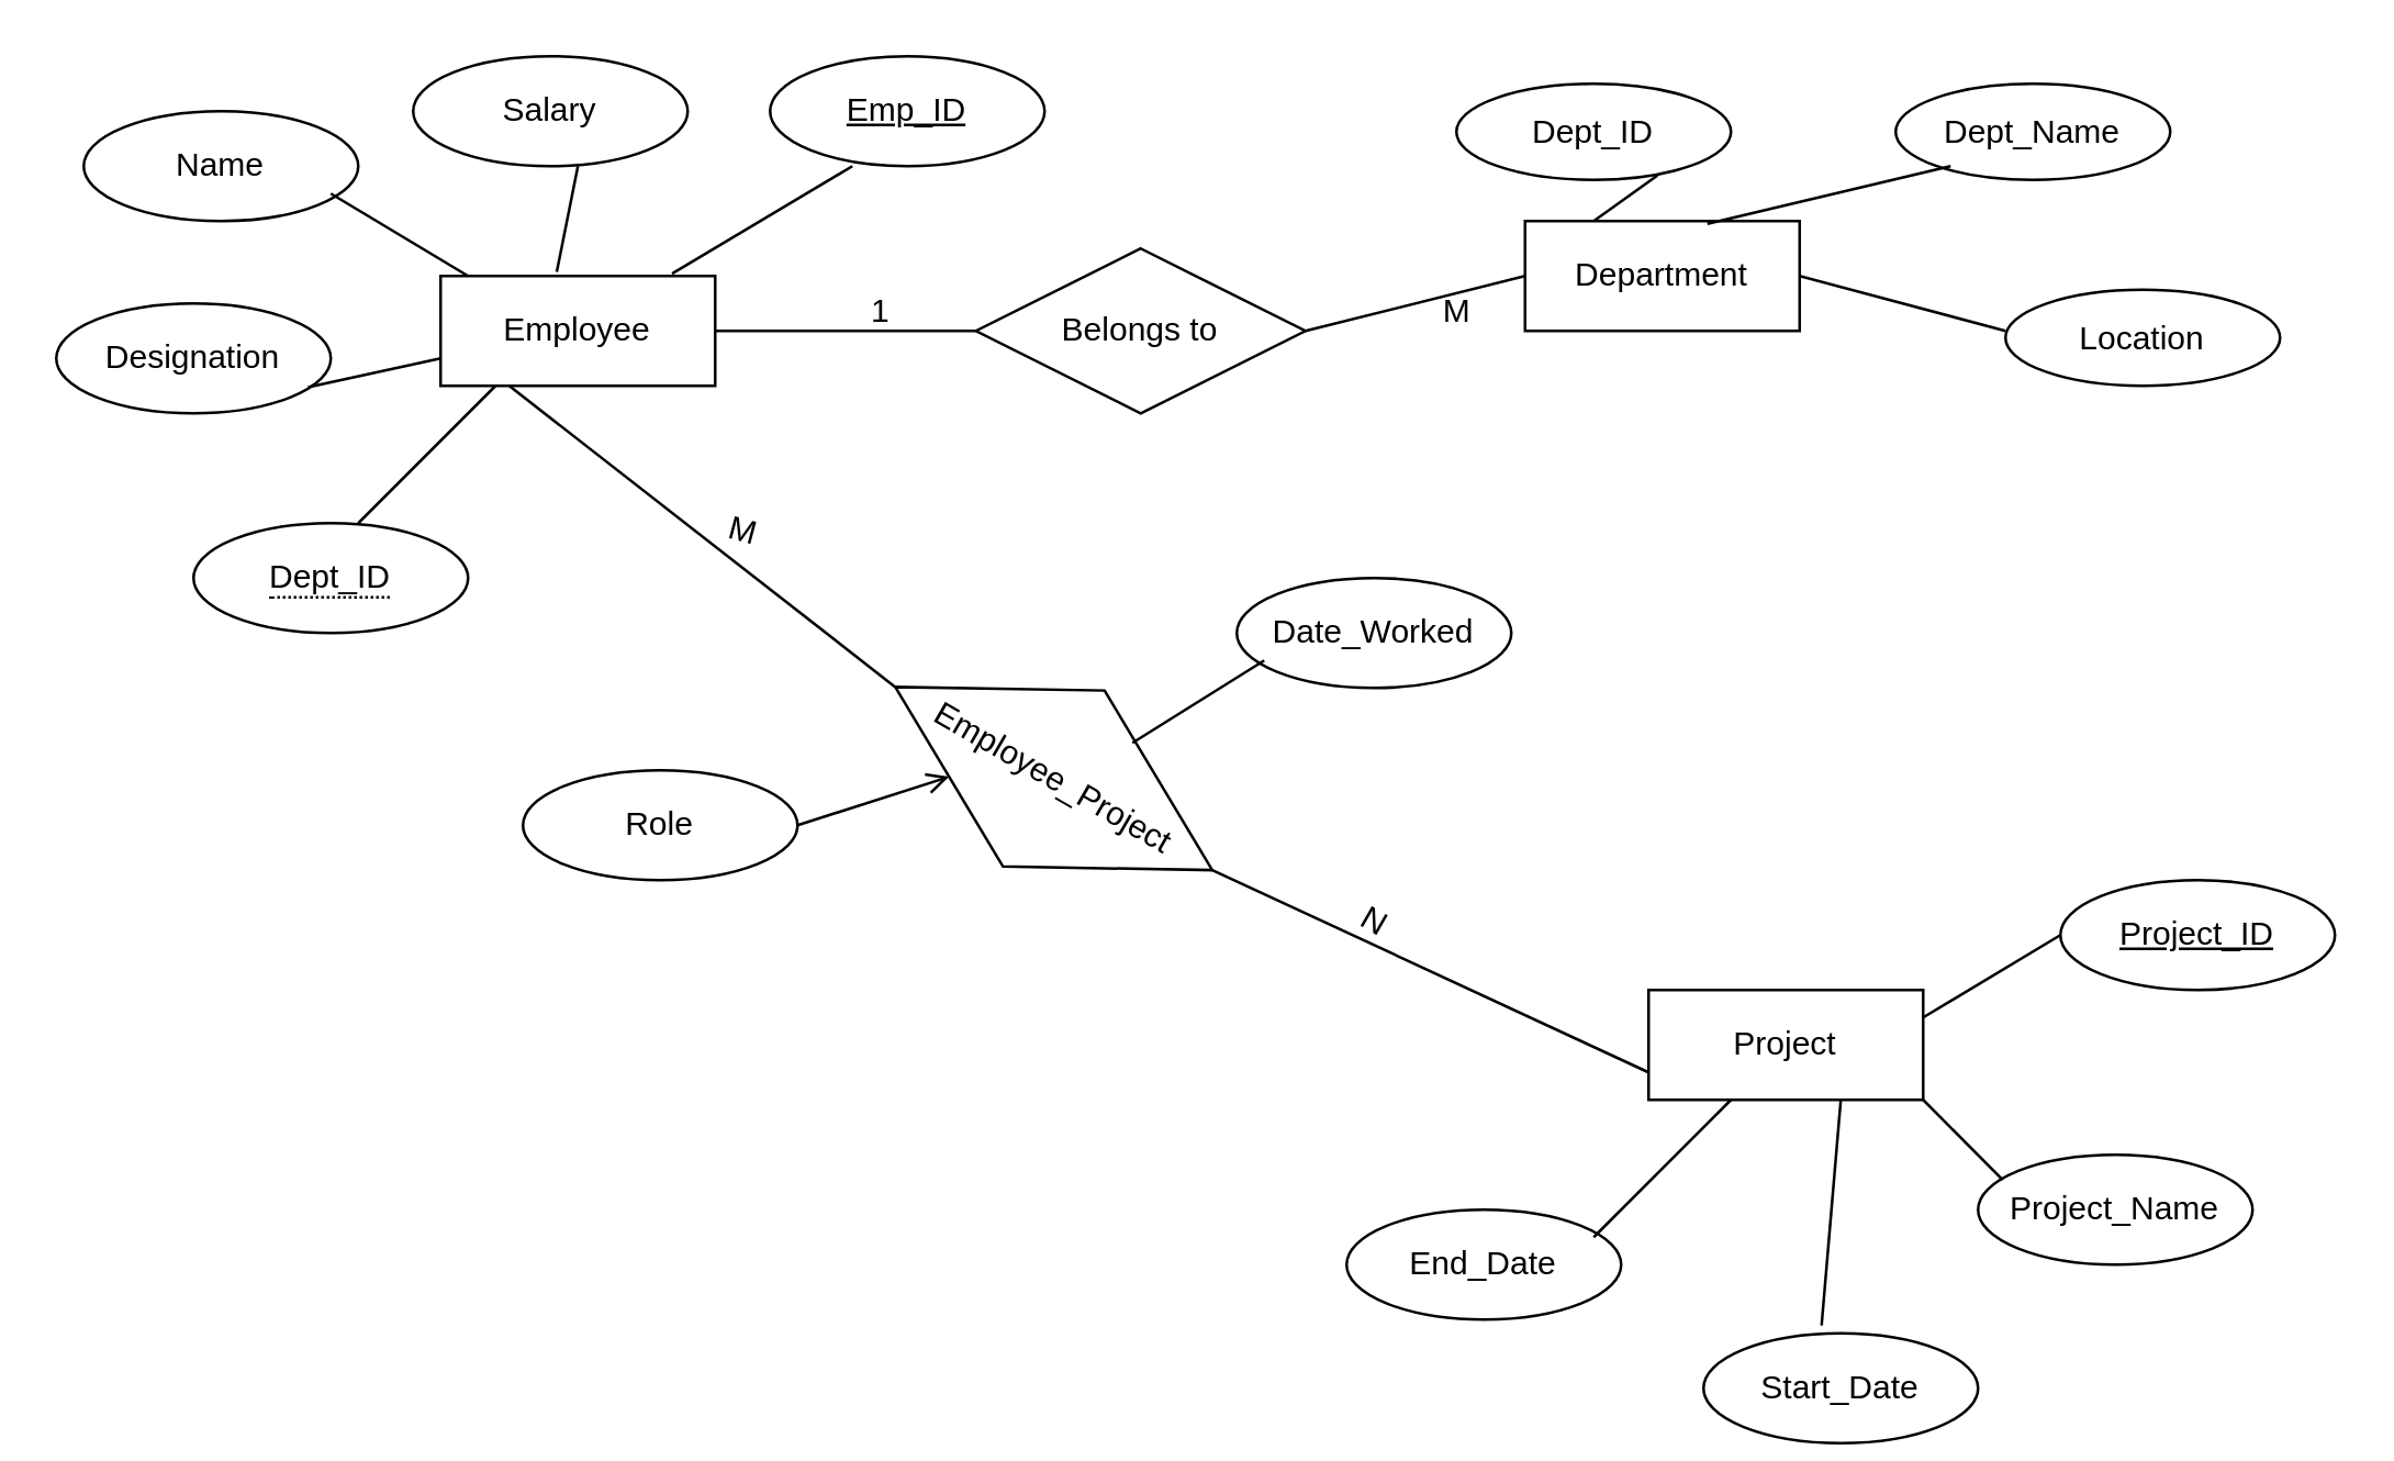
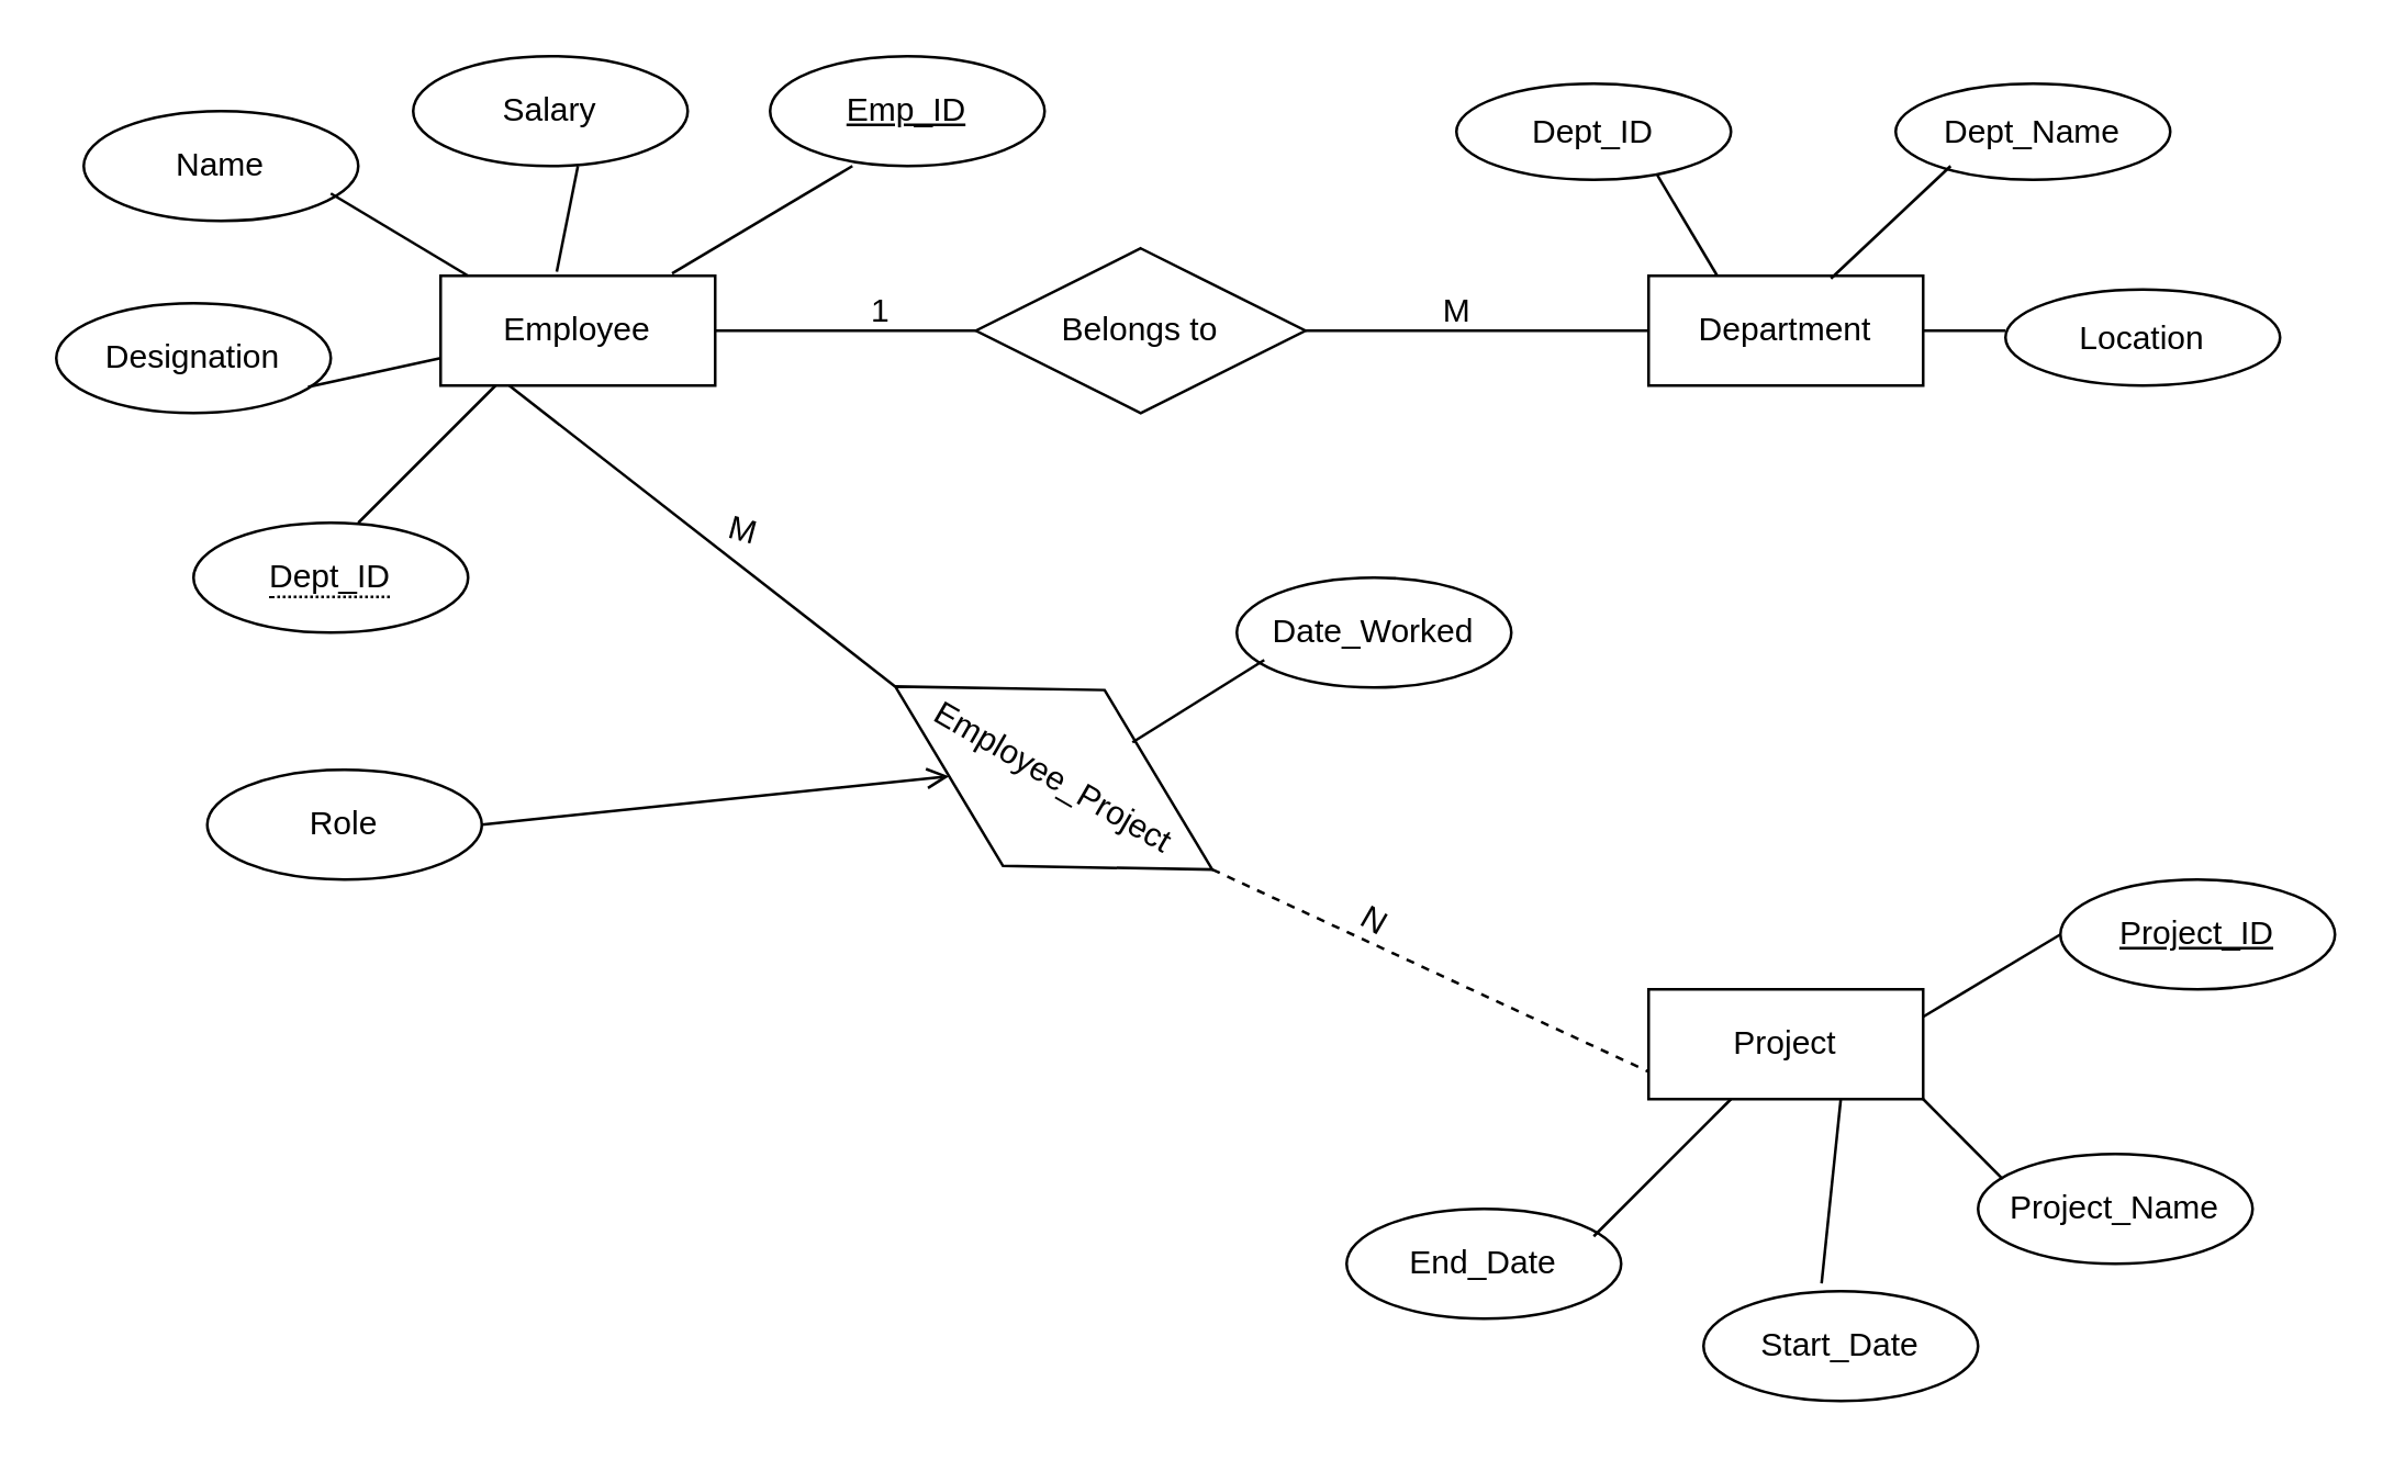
  <mxCell id="0" />
  <mxCell id="1" parent="0" />
- <mxCell id="2" value="Department" style="whiteSpace=wrap;html=1;align=center;" vertex="1" parent="1"><mxGeometry x="555" y="80" width="100" height="40" as="geometry" /></mxCell>
+ <mxCell id="2" value="Department" style="whiteSpace=wrap;html=1;align=center;" vertex="1" parent="1"><mxGeometry x="600" y="100" width="100" height="40" as="geometry" /></mxCell>
  <mxCell id="3" value="Employee" style="whiteSpace=wrap;html=1;align=center;" vertex="1" parent="1"><mxGeometry x="160" y="100" width="100" height="40" as="geometry" /></mxCell>
  <mxCell id="4" value="Project" style="whiteSpace=wrap;html=1;align=center;" vertex="1" parent="1"><mxGeometry x="600" y="360" width="100" height="40" as="geometry" /></mxCell>
  <mxCell id="5" value="&lt;u&gt;Emp_ID&lt;/u&gt;" style="ellipse;whiteSpace=wrap;html=1;align=center;" vertex="1" parent="1"><mxGeometry x="280" y="20" width="100" height="40" as="geometry" /></mxCell>
  <mxCell id="6" value="Designation" style="ellipse;whiteSpace=wrap;html=1;align=center;" vertex="1" parent="1"><mxGeometry x="20" y="110" width="100" height="40" as="geometry" /></mxCell>
  <mxCell id="7" value="Name" style="ellipse;whiteSpace=wrap;html=1;align=center;" vertex="1" parent="1"><mxGeometry x="30" y="40" width="100" height="40" as="geometry" /></mxCell>
  <mxCell id="8" value="&lt;span style=&quot;border-bottom: 1px dotted&quot;&gt;Dept_ID&lt;/span&gt;" style="ellipse;whiteSpace=wrap;html=1;align=center;" vertex="1" parent="1"><mxGeometry x="70" y="190" width="100" height="40" as="geometry" /></mxCell>
  <mxCell id="9" value="Salary" style="ellipse;whiteSpace=wrap;html=1;align=center;" vertex="1" parent="1"><mxGeometry x="150" y="20" width="100" height="40" as="geometry" /></mxCell>
  <mxCell id="10" value="Dept_ID" style="ellipse;whiteSpace=wrap;html=1;align=center;" vertex="1" parent="1"><mxGeometry x="530" y="30" width="100" height="35" as="geometry" /></mxCell>
  <mxCell id="11" value="Location" style="ellipse;whiteSpace=wrap;html=1;align=center;" vertex="1" parent="1"><mxGeometry x="730" y="105" width="100" height="35" as="geometry" /></mxCell>
  <mxCell id="12" value="Dept_Name" style="ellipse;whiteSpace=wrap;html=1;align=center;" vertex="1" parent="1"><mxGeometry x="690" y="30" width="100" height="35" as="geometry" /></mxCell>
  <mxCell id="13" value="End_Date" style="ellipse;whiteSpace=wrap;html=1;align=center;" vertex="1" parent="1"><mxGeometry x="490" y="440" width="100" height="40" as="geometry" /></mxCell>
- <mxCell id="14" value="Start_Date" style="ellipse;whiteSpace=wrap;html=1;align=center;" vertex="1" parent="1"><mxGeometry x="620" y="485" width="100" height="40" as="geometry" /></mxCell>
+ <mxCell id="14" value="Start_Date" style="ellipse;whiteSpace=wrap;html=1;align=center;" vertex="1" parent="1"><mxGeometry x="620" y="470" width="100" height="40" as="geometry" /></mxCell>
  <mxCell id="15" value="Project_Name" style="ellipse;whiteSpace=wrap;html=1;align=center;" vertex="1" parent="1"><mxGeometry x="720" y="420" width="100" height="40" as="geometry" /></mxCell>
  <mxCell id="16" value="&lt;u&gt;Project_ID&lt;/u&gt;" style="ellipse;whiteSpace=wrap;html=1;align=center;" vertex="1" parent="1"><mxGeometry x="750" y="320" width="100" height="40" as="geometry" /></mxCell>
  <mxCell id="17" value="Belongs to" style="shape=rhombus;perimeter=rhombusPerimeter;whiteSpace=wrap;html=1;align=center;" vertex="1" parent="1"><mxGeometry x="355" y="90" width="120" height="60" as="geometry" /></mxCell>
  <mxCell id="18" value="Employee_Project" style="shape=rhombus;perimeter=rhombusPerimeter;whiteSpace=wrap;html=1;align=center;rotation=30;" vertex="1" parent="1"><mxGeometry x="316.66" y="245.99" width="133.34" height="74.01" as="geometry" /></mxCell>
- <mxCell id="19" value="Role" style="ellipse;whiteSpace=wrap;html=1;align=center;" vertex="1" parent="1"><mxGeometry x="190" y="280" width="100" height="40" as="geometry" /></mxCell>
+ <mxCell id="19" value="Role" style="ellipse;whiteSpace=wrap;html=1;align=center;" vertex="1" parent="1"><mxGeometry x="75" y="280" width="100" height="40" as="geometry" /></mxCell>
  <mxCell id="20" value="Date_Worked" style="ellipse;whiteSpace=wrap;html=1;align=center;" vertex="1" parent="1"><mxGeometry x="450" y="210" width="100" height="40" as="geometry" /></mxCell>
  <mxCell id="21" value="" style="endArrow=none;html=1;rounded=0;exitX=1;exitY=0.5;exitDx=0;exitDy=0;entryX=0;entryY=0.5;entryDx=0;entryDy=0;" edge="1" parent="1" source="3" target="17"><mxGeometry relative="1" as="geometry"><mxPoint x="350" y="210" as="sourcePoint" /><mxPoint x="510" y="210" as="targetPoint" /></mxGeometry></mxCell>
  <mxCell id="22" value="" style="endArrow=none;html=1;rounded=0;entryX=0;entryY=0.5;entryDx=0;entryDy=0;exitX=1;exitY=0.5;exitDx=0;exitDy=0;" edge="1" parent="1" source="17" target="2"><mxGeometry width="50" height="50" relative="1" as="geometry"><mxPoint x="400" y="230" as="sourcePoint" /><mxPoint x="450" y="180" as="targetPoint" /></mxGeometry></mxCell>
  <mxCell id="23" value="" style="endArrow=none;html=1;rounded=0;exitX=0;exitY=0.5;exitDx=0;exitDy=0;entryX=0.25;entryY=1;entryDx=0;entryDy=0;" edge="1" parent="1" source="18" target="3"><mxGeometry width="50" height="50" relative="1" as="geometry"><mxPoint x="200" y="190" as="sourcePoint" /><mxPoint x="250" y="140" as="targetPoint" /></mxGeometry></mxCell>
- <mxCell id="24" value="" style="endArrow=none;html=1;rounded=0;exitX=1;exitY=0.5;exitDx=0;exitDy=0;entryX=0;entryY=0.75;entryDx=0;entryDy=0;" edge="1" parent="1" source="18" target="4"><mxGeometry width="50" height="50" relative="1" as="geometry"><mxPoint x="550" y="420" as="sourcePoint" /><mxPoint x="600" y="370" as="targetPoint" /></mxGeometry></mxCell>
+ <mxCell id="24" value="" style="endArrow=none;html=1;rounded=0;exitX=1;exitY=0.5;exitDx=0;exitDy=0;entryX=0;entryY=0.75;entryDx=0;entryDy=0;dashed=1;" edge="1" parent="1" source="18" target="4"><mxGeometry width="50" height="50" relative="1" as="geometry"><mxPoint x="550" y="420" as="sourcePoint" /><mxPoint x="600" y="370" as="targetPoint" /></mxGeometry></mxCell>
  <mxCell id="25" value="" style="endArrow=none;html=1;rounded=0;exitX=0.423;exitY=-0.037;exitDx=0;exitDy=0;exitPerimeter=0;" edge="1" parent="1" source="3"><mxGeometry width="50" height="50" relative="1" as="geometry"><mxPoint x="200" y="90" as="sourcePoint" /><mxPoint x="210" y="60" as="targetPoint" /></mxGeometry></mxCell>
  <mxCell id="26" value="" style="endArrow=none;html=1;rounded=0;exitX=0.843;exitY=-0.021;exitDx=0;exitDy=0;exitPerimeter=0;" edge="1" parent="1" source="3"><mxGeometry width="50" height="50" relative="1" as="geometry"><mxPoint x="260" y="110" as="sourcePoint" /><mxPoint x="310" y="60" as="targetPoint" /></mxGeometry></mxCell>
  <mxCell id="27" value="" style="endArrow=none;html=1;rounded=0;" edge="1" parent="1"><mxGeometry width="50" height="50" relative="1" as="geometry"><mxPoint x="170" y="100" as="sourcePoint" /><mxPoint x="120" y="70" as="targetPoint" /></mxGeometry></mxCell>
  <mxCell id="28" value="" style="endArrow=none;html=1;rounded=0;exitX=0.917;exitY=0.762;exitDx=0;exitDy=0;exitPerimeter=0;" edge="1" parent="1" source="6"><mxGeometry width="50" height="50" relative="1" as="geometry"><mxPoint x="110" y="180" as="sourcePoint" /><mxPoint x="160" y="130" as="targetPoint" /></mxGeometry></mxCell>
  <mxCell id="29" value="" style="endArrow=none;html=1;rounded=0;" edge="1" parent="1"><mxGeometry width="50" height="50" relative="1" as="geometry"><mxPoint x="130" y="190" as="sourcePoint" /><mxPoint x="180" y="140" as="targetPoint" /></mxGeometry></mxCell>
  <mxCell id="30" value="" style="endArrow=none;html=1;rounded=0;" edge="1" parent="1"><mxGeometry width="50" height="50" relative="1" as="geometry"><mxPoint x="412" y="270" as="sourcePoint" /><mxPoint x="460" y="240" as="targetPoint" /></mxGeometry></mxCell>
  <mxCell id="31" value="" style="endArrow=open;html=1;rounded=0;exitX=1;exitY=0.5;exitDx=0;exitDy=0;entryX=0;entryY=1;entryDx=0;entryDy=0;" edge="1" parent="1" source="19" target="18"><mxGeometry width="50" height="50" relative="1" as="geometry"><mxPoint x="290" y="330" as="sourcePoint" /><mxPoint x="340" y="280" as="targetPoint" /></mxGeometry></mxCell>
  <mxCell id="32" value="" style="endArrow=none;html=1;rounded=0;" edge="1" parent="1"><mxGeometry width="50" height="50" relative="1" as="geometry"><mxPoint x="580" y="450" as="sourcePoint" /><mxPoint x="630" y="400" as="targetPoint" /></mxGeometry></mxCell>
  <mxCell id="33" value="" style="endArrow=none;html=1;rounded=0;exitX=1;exitY=0.25;exitDx=0;exitDy=0;" edge="1" parent="1" source="4"><mxGeometry width="50" height="50" relative="1" as="geometry"><mxPoint x="700" y="390" as="sourcePoint" /><mxPoint x="750" y="340" as="targetPoint" /></mxGeometry></mxCell>
  <mxCell id="34" value="" style="endArrow=none;html=1;rounded=0;exitX=0.09;exitY=0.229;exitDx=0;exitDy=0;exitPerimeter=0;" edge="1" parent="1" source="15"><mxGeometry width="50" height="50" relative="1" as="geometry"><mxPoint x="650" y="450" as="sourcePoint" /><mxPoint x="700" y="400" as="targetPoint" /></mxGeometry></mxCell>
  <mxCell id="35" value="" style="endArrow=none;html=1;rounded=0;exitX=0.43;exitY=-0.071;exitDx=0;exitDy=0;exitPerimeter=0;" edge="1" parent="1" source="14"><mxGeometry width="50" height="50" relative="1" as="geometry"><mxPoint x="620" y="450" as="sourcePoint" /><mxPoint x="670" y="400" as="targetPoint" /></mxGeometry></mxCell>
  <mxCell id="36" value="1" style="text;html=1;align=center;verticalAlign=middle;resizable=0;points=[];autosize=1;strokeColor=none;fillColor=none;" vertex="1" parent="1"><mxGeometry x="305" y="98" width="30" height="30" as="geometry" /></mxCell>
  <mxCell id="37" value="M" style="text;html=1;align=center;verticalAlign=middle;resizable=0;points=[];autosize=1;strokeColor=none;fillColor=none;" vertex="1" parent="1"><mxGeometry x="515" y="98" width="30" height="30" as="geometry" /></mxCell>
  <mxCell id="38" value="M" style="text;html=1;align=center;verticalAlign=middle;resizable=0;points=[];autosize=1;strokeColor=none;fillColor=none;rotation=15;" vertex="1" parent="1"><mxGeometry x="255" y="178" width="30" height="30" as="geometry" /></mxCell>
  <mxCell id="39" value="N" style="text;html=1;align=center;verticalAlign=middle;resizable=0;points=[];autosize=1;strokeColor=none;fillColor=none;rotation=30;" vertex="1" parent="1"><mxGeometry x="485" y="320" width="30" height="30" as="geometry" /></mxCell>
  <mxCell id="40" value="" style="endArrow=none;html=1;rounded=0;entryX=0.732;entryY=0.954;entryDx=0;entryDy=0;entryPerimeter=0;exitX=0.25;exitY=0;exitDx=0;exitDy=0;" edge="1" parent="1" source="2" target="10"><mxGeometry width="50" height="50" relative="1" as="geometry"><mxPoint x="560" y="110" as="sourcePoint" /><mxPoint x="600" y="70" as="targetPoint" /></mxGeometry></mxCell>
  <mxCell id="41" value="" style="endArrow=none;html=1;rounded=0;exitX=0.664;exitY=0.025;exitDx=0;exitDy=0;exitPerimeter=0;" edge="1" parent="1" source="2"><mxGeometry width="50" height="50" relative="1" as="geometry"><mxPoint x="660" y="110" as="sourcePoint" /><mxPoint x="710" y="60" as="targetPoint" /></mxGeometry></mxCell>
  <mxCell id="42" value="" style="endArrow=none;html=1;rounded=0;exitX=1;exitY=0.5;exitDx=0;exitDy=0;" edge="1" parent="1" source="2"><mxGeometry width="50" height="50" relative="1" as="geometry"><mxPoint x="680" y="170" as="sourcePoint" /><mxPoint x="730" y="120" as="targetPoint" /></mxGeometry></mxCell>
